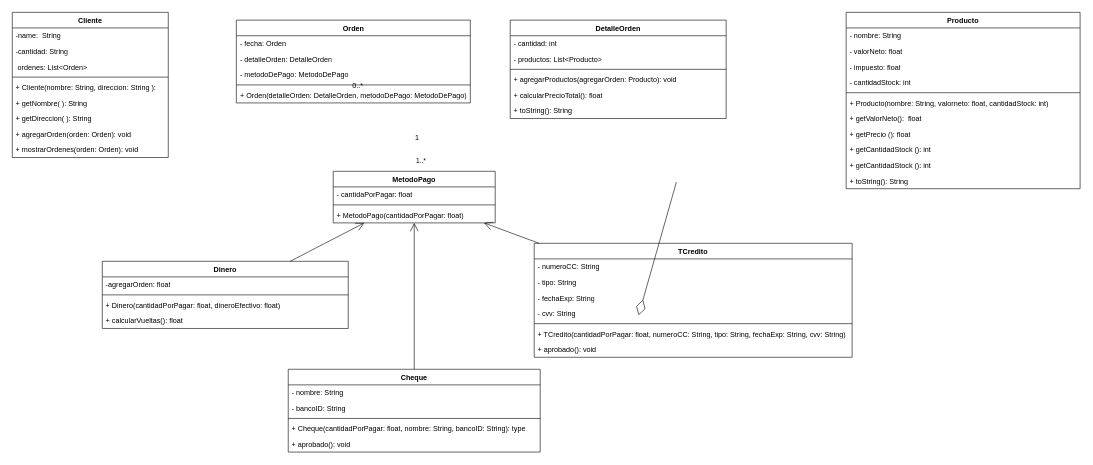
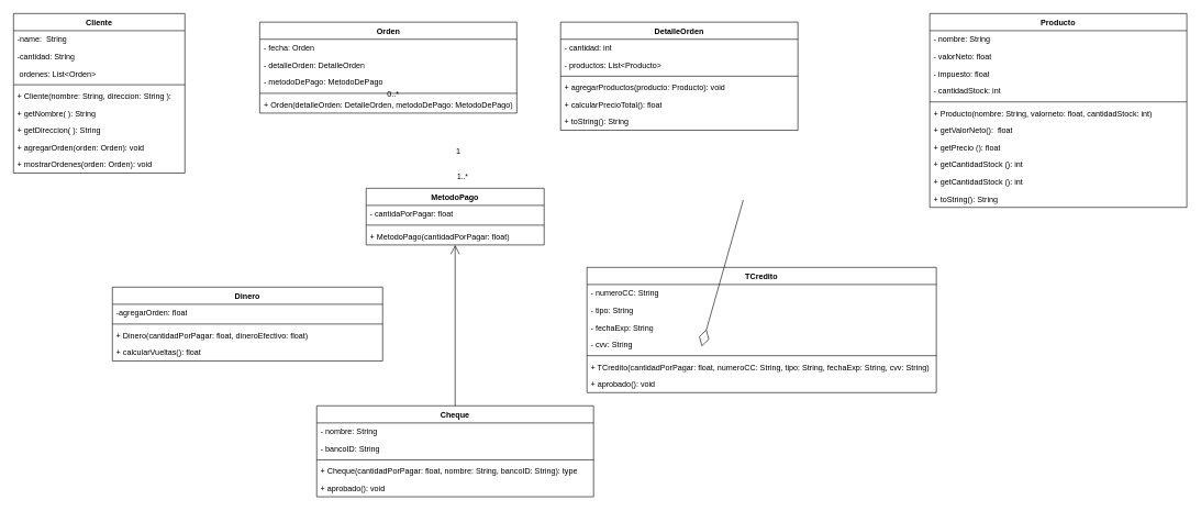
  <mxCell id="0" />
  <mxCell id="1" parent="0" />
  <mxCell id="2" value="Cliente" style="swimlane;fontStyle=1;align=center;verticalAlign=top;childLayout=stackLayout;horizontal=1;startSize=26;horizontalStack=0;resizeParent=1;resizeParentMax=0;resizeLast=0;collapsible=1;marginBottom=0;whiteSpace=wrap;html=1;" parent="1" vertex="1"><mxGeometry x="20" y="20" width="260" height="242" as="geometry" /></mxCell>
  <mxCell id="3" value="-name:&amp;nbsp; String" style="text;strokeColor=none;fillColor=none;align=left;verticalAlign=top;spacingLeft=4;spacingRight=4;overflow=hidden;rotatable=0;points=[[0,0.5],[1,0.5]];portConstraint=eastwest;whiteSpace=wrap;html=1;" parent="2" vertex="1"><mxGeometry y="26" width="260" height="26" as="geometry" /></mxCell>
  <mxCell id="4" value="-cantidad: String" style="text;strokeColor=none;fillColor=none;align=left;verticalAlign=top;spacingLeft=4;spacingRight=4;overflow=hidden;rotatable=0;points=[[0,0.5],[1,0.5]];portConstraint=eastwest;whiteSpace=wrap;html=1;" vertex="1" parent="2"><mxGeometry y="52" width="260" height="26" as="geometry" /></mxCell>
  <mxCell id="5" value="&amp;nbsp;ordenes: List&amp;lt;Orden&amp;gt;" style="text;strokeColor=none;fillColor=none;align=left;verticalAlign=top;spacingLeft=4;spacingRight=4;overflow=hidden;rotatable=0;points=[[0,0.5],[1,0.5]];portConstraint=eastwest;whiteSpace=wrap;html=1;" vertex="1" parent="2"><mxGeometry y="78" width="260" height="26" as="geometry" /></mxCell>
  <mxCell id="6" value="" style="line;strokeWidth=1;fillColor=none;align=left;verticalAlign=middle;spacingTop=-1;spacingLeft=3;spacingRight=3;rotatable=0;labelPosition=right;points=[];portConstraint=eastwest;strokeColor=inherit;" parent="2" vertex="1"><mxGeometry y="104" width="260" height="8" as="geometry" /></mxCell>
  <mxCell id="7" value="+ Cliente(nombre: String, direccion: String ):&amp;nbsp;" style="text;strokeColor=none;fillColor=none;align=left;verticalAlign=top;spacingLeft=4;spacingRight=4;overflow=hidden;rotatable=0;points=[[0,0.5],[1,0.5]];portConstraint=eastwest;whiteSpace=wrap;html=1;" parent="2" vertex="1"><mxGeometry y="112" width="260" height="26" as="geometry" /></mxCell>
  <mxCell id="8" value="+ getNombre( ): String&amp;nbsp;" style="text;strokeColor=none;fillColor=none;align=left;verticalAlign=top;spacingLeft=4;spacingRight=4;overflow=hidden;rotatable=0;points=[[0,0.5],[1,0.5]];portConstraint=eastwest;whiteSpace=wrap;html=1;" vertex="1" parent="2"><mxGeometry y="138" width="260" height="26" as="geometry" /></mxCell>
  <mxCell id="9" value="+ getDireccion( ): String&amp;nbsp;" style="text;strokeColor=none;fillColor=none;align=left;verticalAlign=top;spacingLeft=4;spacingRight=4;overflow=hidden;rotatable=0;points=[[0,0.5],[1,0.5]];portConstraint=eastwest;whiteSpace=wrap;html=1;" vertex="1" parent="2"><mxGeometry y="164" width="260" height="26" as="geometry" /></mxCell>
  <mxCell id="10" value="+ agregarOrden(orden: Orden): void&amp;nbsp;" style="text;strokeColor=none;fillColor=none;align=left;verticalAlign=top;spacingLeft=4;spacingRight=4;overflow=hidden;rotatable=0;points=[[0,0.5],[1,0.5]];portConstraint=eastwest;whiteSpace=wrap;html=1;" vertex="1" parent="2"><mxGeometry y="190" width="260" height="26" as="geometry" /></mxCell>
  <mxCell id="11" value="+ mostrarOrdenes(orden: Orden): void&amp;nbsp;" style="text;strokeColor=none;fillColor=none;align=left;verticalAlign=top;spacingLeft=4;spacingRight=4;overflow=hidden;rotatable=0;points=[[0,0.5],[1,0.5]];portConstraint=eastwest;whiteSpace=wrap;html=1;" vertex="1" parent="2"><mxGeometry y="216" width="260" height="26" as="geometry" /></mxCell>
  <mxCell id="12" value="Dinero" style="swimlane;fontStyle=1;align=center;verticalAlign=top;childLayout=stackLayout;horizontal=1;startSize=26;horizontalStack=0;resizeParent=1;resizeParentMax=0;resizeLast=0;collapsible=1;marginBottom=0;whiteSpace=wrap;html=1;" parent="1" vertex="1"><mxGeometry x="170" y="435" width="410" height="112" as="geometry" /></mxCell>
  <mxCell id="13" value="-agregarOrden: float" style="text;strokeColor=none;fillColor=none;align=left;verticalAlign=top;spacingLeft=4;spacingRight=4;overflow=hidden;rotatable=0;points=[[0,0.5],[1,0.5]];portConstraint=eastwest;whiteSpace=wrap;html=1;" parent="12" vertex="1"><mxGeometry y="26" width="410" height="26" as="geometry" /></mxCell>
  <mxCell id="14" value="" style="line;strokeWidth=1;fillColor=none;align=left;verticalAlign=middle;spacingTop=-1;spacingLeft=3;spacingRight=3;rotatable=0;labelPosition=right;points=[];portConstraint=eastwest;strokeColor=inherit;" parent="12" vertex="1"><mxGeometry y="52" width="410" height="8" as="geometry" /></mxCell>
  <mxCell id="15" value="+ Dinero(cantidadPorPagar: float, dineroEfectivo: float)" style="text;strokeColor=none;fillColor=none;align=left;verticalAlign=top;spacingLeft=4;spacingRight=4;overflow=hidden;rotatable=0;points=[[0,0.5],[1,0.5]];portConstraint=eastwest;whiteSpace=wrap;html=1;" vertex="1" parent="12"><mxGeometry y="60" width="410" height="26" as="geometry" /></mxCell>
  <mxCell id="16" value="+ calcularVueltas(): float" style="text;strokeColor=none;fillColor=none;align=left;verticalAlign=top;spacingLeft=4;spacingRight=4;overflow=hidden;rotatable=0;points=[[0,0.5],[1,0.5]];portConstraint=eastwest;whiteSpace=wrap;html=1;" vertex="1" parent="12"><mxGeometry y="86" width="410" height="26" as="geometry" /></mxCell>
  <mxCell id="17" value="DetalleOrden" style="swimlane;fontStyle=1;align=center;verticalAlign=top;childLayout=stackLayout;horizontal=1;startSize=26;horizontalStack=0;resizeParent=1;resizeParentMax=0;resizeLast=0;collapsible=1;marginBottom=0;whiteSpace=wrap;html=1;" parent="1" vertex="1"><mxGeometry x="850" y="33" width="360" height="164" as="geometry" /></mxCell>
  <mxCell id="18" value="- cantidad: int" style="text;strokeColor=none;fillColor=none;align=left;verticalAlign=top;spacingLeft=4;spacingRight=4;overflow=hidden;rotatable=0;points=[[0,0.5],[1,0.5]];portConstraint=eastwest;whiteSpace=wrap;html=1;" parent="17" vertex="1"><mxGeometry y="26" width="360" height="26" as="geometry" /></mxCell>
  <mxCell id="19" value="- productos: List&amp;lt;Producto&amp;gt;" style="text;strokeColor=none;fillColor=none;align=left;verticalAlign=top;spacingLeft=4;spacingRight=4;overflow=hidden;rotatable=0;points=[[0,0.5],[1,0.5]];portConstraint=eastwest;whiteSpace=wrap;html=1;" parent="17" vertex="1"><mxGeometry y="52" width="360" height="26" as="geometry" /></mxCell>
  <mxCell id="20" value="" style="line;strokeWidth=1;fillColor=none;align=left;verticalAlign=middle;spacingTop=-1;spacingLeft=3;spacingRight=3;rotatable=0;labelPosition=right;points=[];portConstraint=eastwest;strokeColor=inherit;" parent="17" vertex="1"><mxGeometry y="78" width="360" height="8" as="geometry" /></mxCell>
- <mxCell id="21" value="+ agregarProductos(agregarOrden: Producto): void" style="text;strokeColor=none;fillColor=none;align=left;verticalAlign=top;spacingLeft=4;spacingRight=4;overflow=hidden;rotatable=0;points=[[0,0.5],[1,0.5]];portConstraint=eastwest;whiteSpace=wrap;html=1;" parent="17" vertex="1"><mxGeometry y="86" width="360" height="26" as="geometry" /></mxCell>
+ <mxCell id="21" value="+ agregarProductos(producto: Producto): void" style="text;strokeColor=none;fillColor=none;align=left;verticalAlign=top;spacingLeft=4;spacingRight=4;overflow=hidden;rotatable=0;points=[[0,0.5],[1,0.5]];portConstraint=eastwest;whiteSpace=wrap;html=1;" parent="17" vertex="1"><mxGeometry y="86" width="360" height="26" as="geometry" /></mxCell>
  <mxCell id="22" value="+ calcularPrecioTotal(): float" style="text;strokeColor=none;fillColor=none;align=left;verticalAlign=top;spacingLeft=4;spacingRight=4;overflow=hidden;rotatable=0;points=[[0,0.5],[1,0.5]];portConstraint=eastwest;whiteSpace=wrap;html=1;" parent="17" vertex="1"><mxGeometry y="112" width="360" height="26" as="geometry" /></mxCell>
  <mxCell id="23" value="+ toString(): String" style="text;strokeColor=none;fillColor=none;align=left;verticalAlign=top;spacingLeft=4;spacingRight=4;overflow=hidden;rotatable=0;points=[[0,0.5],[1,0.5]];portConstraint=eastwest;whiteSpace=wrap;html=1;" parent="17" vertex="1"><mxGeometry y="138" width="360" height="26" as="geometry" /></mxCell>
  <mxCell id="24" value="TCredito" style="swimlane;fontStyle=1;align=center;verticalAlign=top;childLayout=stackLayout;horizontal=1;startSize=26;horizontalStack=0;resizeParent=1;resizeParentMax=0;resizeLast=0;collapsible=1;marginBottom=0;whiteSpace=wrap;html=1;" parent="1" vertex="1"><mxGeometry x="890" y="405" width="530" height="190" as="geometry" /></mxCell>
  <mxCell id="25" value="- numeroCC: String" style="text;strokeColor=none;fillColor=none;align=left;verticalAlign=top;spacingLeft=4;spacingRight=4;overflow=hidden;rotatable=0;points=[[0,0.5],[1,0.5]];portConstraint=eastwest;whiteSpace=wrap;html=1;" parent="24" vertex="1"><mxGeometry y="26" width="530" height="26" as="geometry" /></mxCell>
  <mxCell id="26" value="- tipo: String" style="text;strokeColor=none;fillColor=none;align=left;verticalAlign=top;spacingLeft=4;spacingRight=4;overflow=hidden;rotatable=0;points=[[0,0.5],[1,0.5]];portConstraint=eastwest;whiteSpace=wrap;html=1;" parent="24" vertex="1"><mxGeometry y="52" width="530" height="26" as="geometry" /></mxCell>
  <mxCell id="27" value="- fechaExp: String" style="text;strokeColor=none;fillColor=none;align=left;verticalAlign=top;spacingLeft=4;spacingRight=4;overflow=hidden;rotatable=0;points=[[0,0.5],[1,0.5]];portConstraint=eastwest;whiteSpace=wrap;html=1;" parent="24" vertex="1"><mxGeometry y="78" width="530" height="26" as="geometry" /></mxCell>
  <mxCell id="28" value="- cvv: String" style="text;strokeColor=none;fillColor=none;align=left;verticalAlign=top;spacingLeft=4;spacingRight=4;overflow=hidden;rotatable=0;points=[[0,0.5],[1,0.5]];portConstraint=eastwest;whiteSpace=wrap;html=1;" vertex="1" parent="24"><mxGeometry y="104" width="530" height="26" as="geometry" /></mxCell>
  <mxCell id="29" value="" style="line;strokeWidth=1;fillColor=none;align=left;verticalAlign=middle;spacingTop=-1;spacingLeft=3;spacingRight=3;rotatable=0;labelPosition=right;points=[];portConstraint=eastwest;strokeColor=inherit;" parent="24" vertex="1"><mxGeometry y="130" width="530" height="8" as="geometry" /></mxCell>
  <mxCell id="30" value="+ TCredito(cantidadPorPagar: float, numeroCC: String, tipo: String, fechaExp: String, cvv: String)" style="text;strokeColor=none;fillColor=none;align=left;verticalAlign=top;spacingLeft=4;spacingRight=4;overflow=hidden;rotatable=0;points=[[0,0.5],[1,0.5]];portConstraint=eastwest;whiteSpace=wrap;html=1;" vertex="1" parent="24"><mxGeometry y="138" width="530" height="26" as="geometry" /></mxCell>
  <mxCell id="31" value="+ aprobado(): void" style="text;strokeColor=none;fillColor=none;align=left;verticalAlign=top;spacingLeft=4;spacingRight=4;overflow=hidden;rotatable=0;points=[[0,0.5],[1,0.5]];portConstraint=eastwest;whiteSpace=wrap;html=1;" parent="24" vertex="1"><mxGeometry y="164" width="530" height="26" as="geometry" /></mxCell>
  <mxCell id="32" value="Cheque" style="swimlane;fontStyle=1;align=center;verticalAlign=top;childLayout=stackLayout;horizontal=1;startSize=26;horizontalStack=0;resizeParent=1;resizeParentMax=0;resizeLast=0;collapsible=1;marginBottom=0;whiteSpace=wrap;html=1;" parent="1" vertex="1"><mxGeometry x="480" y="615" width="420" height="138" as="geometry" /></mxCell>
  <mxCell id="33" value="- nombre: String" style="text;strokeColor=none;fillColor=none;align=left;verticalAlign=top;spacingLeft=4;spacingRight=4;overflow=hidden;rotatable=0;points=[[0,0.5],[1,0.5]];portConstraint=eastwest;whiteSpace=wrap;html=1;" parent="32" vertex="1"><mxGeometry y="26" width="420" height="26" as="geometry" /></mxCell>
  <mxCell id="34" value="- bancoID: String" style="text;strokeColor=none;fillColor=none;align=left;verticalAlign=top;spacingLeft=4;spacingRight=4;overflow=hidden;rotatable=0;points=[[0,0.5],[1,0.5]];portConstraint=eastwest;whiteSpace=wrap;html=1;" parent="32" vertex="1"><mxGeometry y="52" width="420" height="26" as="geometry" /></mxCell>
  <mxCell id="35" value="" style="line;strokeWidth=1;fillColor=none;align=left;verticalAlign=middle;spacingTop=-1;spacingLeft=3;spacingRight=3;rotatable=0;labelPosition=right;points=[];portConstraint=eastwest;strokeColor=inherit;" parent="32" vertex="1"><mxGeometry y="78" width="420" height="8" as="geometry" /></mxCell>
  <mxCell id="36" value="+ Cheque(cantidadPorPagar: float, nombre: String, bancoID: String): type" style="text;strokeColor=none;fillColor=none;align=left;verticalAlign=top;spacingLeft=4;spacingRight=4;overflow=hidden;rotatable=0;points=[[0,0.5],[1,0.5]];portConstraint=eastwest;whiteSpace=wrap;html=1;" parent="32" vertex="1"><mxGeometry y="86" width="420" height="26" as="geometry" /></mxCell>
  <mxCell id="37" value="+ aprobado(): void" style="text;strokeColor=none;fillColor=none;align=left;verticalAlign=top;spacingLeft=4;spacingRight=4;overflow=hidden;rotatable=0;points=[[0,0.5],[1,0.5]];portConstraint=eastwest;whiteSpace=wrap;html=1;" vertex="1" parent="32"><mxGeometry y="112" width="420" height="26" as="geometry" /></mxCell>
  <mxCell id="38" value="Producto" style="swimlane;fontStyle=1;align=center;verticalAlign=top;childLayout=stackLayout;horizontal=1;startSize=26;horizontalStack=0;resizeParent=1;resizeParentMax=0;resizeLast=0;collapsible=1;marginBottom=0;whiteSpace=wrap;html=1;" parent="1" vertex="1"><mxGeometry x="1410" y="20" width="390" height="294" as="geometry" /></mxCell>
  <mxCell id="39" value="- nombre: String" style="text;strokeColor=none;fillColor=none;align=left;verticalAlign=top;spacingLeft=4;spacingRight=4;overflow=hidden;rotatable=0;points=[[0,0.5],[1,0.5]];portConstraint=eastwest;whiteSpace=wrap;html=1;" parent="38" vertex="1"><mxGeometry y="26" width="390" height="26" as="geometry" /></mxCell>
  <mxCell id="40" value="- valorNeto: float" style="text;strokeColor=none;fillColor=none;align=left;verticalAlign=top;spacingLeft=4;spacingRight=4;overflow=hidden;rotatable=0;points=[[0,0.5],[1,0.5]];portConstraint=eastwest;whiteSpace=wrap;html=1;" vertex="1" parent="38"><mxGeometry y="52" width="390" height="26" as="geometry" /></mxCell>
  <mxCell id="41" value="- impuesto: float" style="text;strokeColor=none;fillColor=none;align=left;verticalAlign=top;spacingLeft=4;spacingRight=4;overflow=hidden;rotatable=0;points=[[0,0.5],[1,0.5]];portConstraint=eastwest;whiteSpace=wrap;html=1;" vertex="1" parent="38"><mxGeometry y="78" width="390" height="26" as="geometry" /></mxCell>
  <mxCell id="42" value="- cantidadStock: int" style="text;strokeColor=none;fillColor=none;align=left;verticalAlign=top;spacingLeft=4;spacingRight=4;overflow=hidden;rotatable=0;points=[[0,0.5],[1,0.5]];portConstraint=eastwest;whiteSpace=wrap;html=1;" parent="38" vertex="1"><mxGeometry y="104" width="390" height="26" as="geometry" /></mxCell>
  <mxCell id="43" value="" style="line;strokeWidth=1;fillColor=none;align=left;verticalAlign=middle;spacingTop=-1;spacingLeft=3;spacingRight=3;rotatable=0;labelPosition=right;points=[];portConstraint=eastwest;strokeColor=inherit;" parent="38" vertex="1"><mxGeometry y="130" width="390" height="8" as="geometry" /></mxCell>
  <mxCell id="44" value="+ Producto(nombre: String, valorneto: float, cantidadStock: int)" style="text;strokeColor=none;fillColor=none;align=left;verticalAlign=top;spacingLeft=4;spacingRight=4;overflow=hidden;rotatable=0;points=[[0,0.5],[1,0.5]];portConstraint=eastwest;whiteSpace=wrap;html=1;" vertex="1" parent="38"><mxGeometry y="138" width="390" height="26" as="geometry" /></mxCell>
  <mxCell id="45" value="+ getValorNeto():&amp;nbsp; float" style="text;strokeColor=none;fillColor=none;align=left;verticalAlign=top;spacingLeft=4;spacingRight=4;overflow=hidden;rotatable=0;points=[[0,0.5],[1,0.5]];portConstraint=eastwest;whiteSpace=wrap;html=1;" parent="38" vertex="1"><mxGeometry y="164" width="390" height="26" as="geometry" /></mxCell>
  <mxCell id="46" value="+ getPrecio (): float" style="text;strokeColor=none;fillColor=none;align=left;verticalAlign=top;spacingLeft=4;spacingRight=4;overflow=hidden;rotatable=0;points=[[0,0.5],[1,0.5]];portConstraint=eastwest;whiteSpace=wrap;html=1;" vertex="1" parent="38"><mxGeometry y="190" width="390" height="26" as="geometry" /></mxCell>
  <mxCell id="47" value="+ getCantidadStock (): int" style="text;strokeColor=none;fillColor=none;align=left;verticalAlign=top;spacingLeft=4;spacingRight=4;overflow=hidden;rotatable=0;points=[[0,0.5],[1,0.5]];portConstraint=eastwest;whiteSpace=wrap;html=1;" parent="38" vertex="1"><mxGeometry y="216" width="390" height="26" as="geometry" /></mxCell>
  <mxCell id="48" value="+ getCantidadStock (): int" style="text;strokeColor=none;fillColor=none;align=left;verticalAlign=top;spacingLeft=4;spacingRight=4;overflow=hidden;rotatable=0;points=[[0,0.5],[1,0.5]];portConstraint=eastwest;whiteSpace=wrap;html=1;" vertex="1" parent="38"><mxGeometry y="242" width="390" height="26" as="geometry" /></mxCell>
  <mxCell id="49" value="+ toString(): String" style="text;strokeColor=none;fillColor=none;align=left;verticalAlign=top;spacingLeft=4;spacingRight=4;overflow=hidden;rotatable=0;points=[[0,0.5],[1,0.5]];portConstraint=eastwest;whiteSpace=wrap;html=1;" vertex="1" parent="38"><mxGeometry y="268" width="390" height="26" as="geometry" /></mxCell>
  <mxCell id="50" value="Orden" style="swimlane;fontStyle=1;align=center;verticalAlign=top;childLayout=stackLayout;horizontal=1;startSize=26;horizontalStack=0;resizeParent=1;resizeParentMax=0;resizeLast=0;collapsible=1;marginBottom=0;whiteSpace=wrap;html=1;" parent="1" vertex="1"><mxGeometry x="393.5" y="33" width="390" height="138" as="geometry" /></mxCell>
  <mxCell id="51" value="- fecha: Orden" style="text;strokeColor=none;fillColor=none;align=left;verticalAlign=top;spacingLeft=4;spacingRight=4;overflow=hidden;rotatable=0;points=[[0,0.5],[1,0.5]];portConstraint=eastwest;whiteSpace=wrap;html=1;" parent="50" vertex="1"><mxGeometry y="26" width="390" height="26" as="geometry" /></mxCell>
  <mxCell id="52" value="- detalleOrden: DetalleOrden" style="text;strokeColor=none;fillColor=none;align=left;verticalAlign=top;spacingLeft=4;spacingRight=4;overflow=hidden;rotatable=0;points=[[0,0.5],[1,0.5]];portConstraint=eastwest;whiteSpace=wrap;html=1;" parent="50" vertex="1"><mxGeometry y="52" width="390" height="26" as="geometry" /></mxCell>
  <mxCell id="53" value="- metodoDePago: MetodoDePago" style="text;strokeColor=none;fillColor=none;align=left;verticalAlign=top;spacingLeft=4;spacingRight=4;overflow=hidden;rotatable=0;points=[[0,0.5],[1,0.5]];portConstraint=eastwest;whiteSpace=wrap;html=1;" vertex="1" parent="50"><mxGeometry y="78" width="390" height="26" as="geometry" /></mxCell>
  <mxCell id="54" value="" style="line;strokeWidth=1;fillColor=none;align=left;verticalAlign=middle;spacingTop=-1;spacingLeft=3;spacingRight=3;rotatable=0;labelPosition=right;points=[];portConstraint=eastwest;strokeColor=inherit;" parent="50" vertex="1"><mxGeometry y="104" width="390" height="8" as="geometry" /></mxCell>
  <mxCell id="55" value="+ Orden(detalleOrden: DetalleOrden, metodoDePago: MetodoDePago)" style="text;strokeColor=none;fillColor=none;align=left;verticalAlign=top;spacingLeft=4;spacingRight=4;overflow=hidden;rotatable=0;points=[[0,0.5],[1,0.5]];portConstraint=eastwest;whiteSpace=wrap;html=1;" parent="50" vertex="1"><mxGeometry y="112" width="390" height="26" as="geometry" /></mxCell>
- <mxCell id="56" value="" style="endArrow=open;endFill=1;endSize=12;html=1;rounded=0;" parent="1" source="12" target="62" edge="1"><mxGeometry width="160" relative="1" as="geometry"><mxPoint x="746" y="835" as="sourcePoint" /><mxPoint x="892" y="744" as="targetPoint" /></mxGeometry></mxCell>
  <mxCell id="57" value="" style="endArrow=open;endFill=1;endSize=12;html=1;rounded=0;" parent="1" source="32" target="62" edge="1"><mxGeometry width="160" relative="1" as="geometry"><mxPoint x="521" y="445" as="sourcePoint" /><mxPoint x="659" y="345" as="targetPoint" /></mxGeometry></mxCell>
- <mxCell id="58" value="" style="endArrow=open;endFill=1;endSize=12;html=1;rounded=0;" parent="1" source="24" target="62" edge="1"><mxGeometry width="160" relative="1" as="geometry"><mxPoint x="700" y="445" as="sourcePoint" /><mxPoint x="700" y="345" as="targetPoint" /></mxGeometry></mxCell>
  <mxCell id="59" value="0..*" style="resizable=0;html=1;align=left;verticalAlign=top;labelBackgroundColor=none;fillColor=#dae8fc;" parent="1" connectable="0" vertex="1"><mxGeometry x="585" y="128" as="geometry" /></mxCell>
  <mxCell id="60" value="1" style="resizable=0;html=1;align=left;verticalAlign=top;labelBackgroundColor=none;" parent="1" connectable="0" vertex="1"><mxGeometry x="690" y="215" as="geometry" /></mxCell>
  <mxCell id="61" value="1..*" style="edgeLabel;resizable=0;html=1;align=right;verticalAlign=top;" parent="1" connectable="0" vertex="1"><mxGeometry x="710" y="255" as="geometry" /></mxCell>
  <mxCell id="62" value="MetodoPago" style="swimlane;fontStyle=1;align=center;verticalAlign=top;childLayout=stackLayout;horizontal=1;startSize=26;horizontalStack=0;resizeParent=1;resizeParentMax=0;resizeLast=0;collapsible=1;marginBottom=0;whiteSpace=wrap;html=1;" vertex="1" parent="1"><mxGeometry x="555" y="285" width="270" height="86" as="geometry" /></mxCell>
  <mxCell id="63" value="- cantidaPorPagar: float" style="text;strokeColor=none;fillColor=none;align=left;verticalAlign=top;spacingLeft=4;spacingRight=4;overflow=hidden;rotatable=0;points=[[0,0.5],[1,0.5]];portConstraint=eastwest;whiteSpace=wrap;html=1;" vertex="1" parent="62"><mxGeometry y="26" width="270" height="26" as="geometry" /></mxCell>
  <mxCell id="64" value="" style="line;strokeWidth=1;fillColor=none;align=left;verticalAlign=middle;spacingTop=-1;spacingLeft=3;spacingRight=3;rotatable=0;labelPosition=right;points=[];portConstraint=eastwest;strokeColor=inherit;" vertex="1" parent="62"><mxGeometry y="52" width="270" height="8" as="geometry" /></mxCell>
  <mxCell id="65" value="+ MetodoPago(cantidadPorPagar: float)" style="text;strokeColor=none;fillColor=none;align=left;verticalAlign=top;spacingLeft=4;spacingRight=4;overflow=hidden;rotatable=0;points=[[0,0.5],[1,0.5]];portConstraint=eastwest;whiteSpace=wrap;html=1;" vertex="1" parent="62"><mxGeometry y="60" width="270" height="26" as="geometry" /></mxCell>
  <mxCell id="66" value="" style="endArrow=diamondThin;endFill=0;endSize=24;html=1;rounded=0;" edge="1" parent="1"><mxGeometry width="160" relative="1" as="geometry"><mxPoint x="1127" y="303" as="sourcePoint" /><mxPoint x="1064" y="525" as="targetPoint" /></mxGeometry></mxCell>
